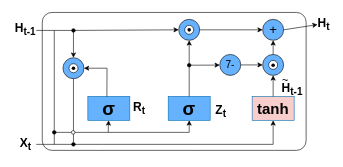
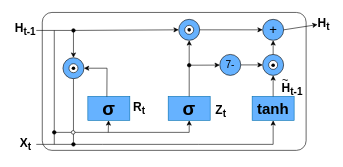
  <mxCell id="0" />
  <mxCell id="1" parent="0" />
  <mxCell id="2" value="" style="rounded=1;whiteSpace=wrap;html=1;arcSize=7;" parent="1" vertex="1"><mxGeometry x="70" y="20" width="440" height="230" as="geometry" /></mxCell>
  <mxCell id="3" value="&lt;font style=&quot;font-size: 31px;&quot;&gt;σ&lt;/font&gt;" style="rounded=0;whiteSpace=wrap;html=1;fillColor=#66B2FF;fontColor=#000000;strokeColor=#006EAF;fontStyle=1" parent="1" vertex="1"><mxGeometry x="280" y="160" width="70" height="40" as="geometry" /></mxCell>
  <mxCell id="4" value="&lt;font style=&quot;font-size: 31px;&quot;&gt;σ&lt;/font&gt;" style="rounded=0;whiteSpace=wrap;html=1;fillColor=#66B2FF;fontColor=#000000;strokeColor=#006EAF;fontStyle=1" parent="1" vertex="1"><mxGeometry x="146" y="160" width="70" height="40" as="geometry" /></mxCell>
- <mxCell id="5" value="&lt;font style=&quot;font-size: 25px;&quot;&gt;&lt;b&gt;&lt;font style=&quot;font-size: 25px;&quot;&gt;tan&lt;/font&gt;&lt;font style=&quot;font-size: 25px;&quot;&gt;h&lt;/font&gt;&lt;/b&gt;&lt;/font&gt;" style="rounded=0;whiteSpace=wrap;html=1;fillColor=#f8cecc;fontColor=#000000;strokeColor=#006EAF;fontStyle=0;" parent="1" vertex="1"><mxGeometry x="420" y="160" width="70" height="40" as="geometry" /></mxCell>
+ <mxCell id="5" value="&lt;font style=&quot;font-size: 25px;&quot;&gt;&lt;b&gt;&lt;font style=&quot;font-size: 25px;&quot;&gt;tan&lt;/font&gt;&lt;font style=&quot;font-size: 25px;&quot;&gt;h&lt;/font&gt;&lt;/b&gt;&lt;/font&gt;" style="rounded=0;whiteSpace=wrap;html=1;fillColor=#66B2FF;fontColor=#000000;strokeColor=#006EAF;fontStyle=0" parent="1" vertex="1"><mxGeometry x="420" y="160" width="70" height="40" as="geometry" /></mxCell>
  <mxCell id="6" value="&lt;font style=&quot;font-size: 20px;&quot;&gt;&lt;b style=&quot;border-color: var(--border-color);&quot;&gt;H&lt;sub style=&quot;border-color: var(--border-color);&quot;&gt;t-1&lt;/sub&gt;&lt;/b&gt;&lt;/font&gt;" style="text;html=1;strokeColor=none;fillColor=none;align=center;verticalAlign=middle;whiteSpace=wrap;rounded=0;fontStyle=1;fontSize=17;" parent="1" vertex="1"><mxGeometry x="20" y="35.25" width="44" height="26" as="geometry" /></mxCell>
  <mxCell id="7" value="" style="endArrow=classic;html=1;rounded=0;entryX=0;entryY=0.5;entryDx=0;entryDy=0;" parent="1" target="8" edge="1"><mxGeometry width="50" height="50" relative="1" as="geometry"><mxPoint x="122" y="50" as="sourcePoint" /><mxPoint x="150" y="50" as="targetPoint" /></mxGeometry></mxCell>
  <mxCell id="8" value="" style="ellipse;whiteSpace=wrap;html=1;aspect=fixed;fillColor=#66B2FF;" parent="1" vertex="1"><mxGeometry x="297.5" y="31.5" width="35" height="35" as="geometry" /></mxCell>
  <mxCell id="9" value="" style="ellipse;whiteSpace=wrap;html=1;aspect=fixed;" parent="1" vertex="1"><mxGeometry x="307.5" y="41.5" width="15" height="15" as="geometry" /></mxCell>
  <mxCell id="10" value="" style="shape=waypoint;sketch=0;fillStyle=solid;size=6;pointerEvents=1;points=[];fillColor=none;resizable=0;rotatable=0;perimeter=centerPerimeter;snapToPoint=1;" parent="1" vertex="1"><mxGeometry x="305" y="39" width="20" height="20" as="geometry" /></mxCell>
  <mxCell id="11" value="&lt;b style=&quot;font-size: 20px;&quot;&gt;H&lt;sub&gt;t-1&lt;/sub&gt;&lt;/b&gt;" style="text;html=1;strokeColor=none;fillColor=none;align=center;verticalAlign=middle;whiteSpace=wrap;rounded=0;" parent="1" vertex="1"><mxGeometry x="456.5" y="133" width="60" height="30" as="geometry" /></mxCell>
  <mxCell id="12" value="&lt;font style=&quot;font-size: 18px;&quot;&gt;~&lt;/font&gt;" style="text;html=1;strokeColor=none;fillColor=none;align=center;verticalAlign=middle;whiteSpace=wrap;rounded=0;" parent="1" vertex="1"><mxGeometry x="431.5" y="118" width="87" height="31" as="geometry" /></mxCell>
  <mxCell id="13" value="" style="endArrow=classic;html=1;rounded=0;entryX=0.5;entryY=1;entryDx=0;entryDy=0;" parent="1" target="5" edge="1"><mxGeometry width="50" height="50" relative="1" as="geometry"><mxPoint x="120" y="240" as="sourcePoint" /><mxPoint x="455" y="270" as="targetPoint" /><Array as="points"><mxPoint x="170" y="240" /><mxPoint x="330" y="240" /><mxPoint x="455" y="240" /></Array></mxGeometry></mxCell>
  <mxCell id="14" value="&lt;b style=&quot;font-size: 20px;&quot;&gt;X&lt;sub&gt;t&lt;/sub&gt;&lt;/b&gt;" style="text;html=1;strokeColor=none;fillColor=none;align=center;verticalAlign=middle;whiteSpace=wrap;rounded=0;" parent="1" vertex="1"><mxGeometry x="24.5" y="223" width="35" height="33" as="geometry" /></mxCell>
  <mxCell id="15" value="&lt;font style=&quot;font-size: 22px;&quot;&gt;+&lt;/font&gt;" style="ellipse;whiteSpace=wrap;html=1;aspect=fixed;fillColor=#66B2FF;" parent="1" vertex="1"><mxGeometry x="437.5" y="31.5" width="35" height="35" as="geometry" /></mxCell>
  <mxCell id="16" value="" style="endArrow=classic;html=1;rounded=0;exitX=1;exitY=0.5;exitDx=0;exitDy=0;entryX=0;entryY=0.5;entryDx=0;entryDy=0;" parent="1" source="8" target="15" edge="1"><mxGeometry width="50" height="50" relative="1" as="geometry"><mxPoint x="230" y="170" as="sourcePoint" /><mxPoint x="280" y="120" as="targetPoint" /></mxGeometry></mxCell>
  <mxCell id="17" value="" style="endArrow=classic;html=1;rounded=0;exitX=1;exitY=0.5;exitDx=0;exitDy=0;" parent="1" source="15" target="18" edge="1"><mxGeometry width="50" height="50" relative="1" as="geometry"><mxPoint x="230" y="170" as="sourcePoint" /><mxPoint x="550" y="50" as="targetPoint" /></mxGeometry></mxCell>
  <mxCell id="18" value="&lt;b style=&quot;font-size: 20px;&quot;&gt;H&lt;sub&gt;t&lt;/sub&gt;&lt;/b&gt;" style="text;html=1;strokeColor=none;fillColor=none;align=center;verticalAlign=middle;whiteSpace=wrap;rounded=0;" parent="1" vertex="1"><mxGeometry x="529" y="27.25" width="21" height="22.75" as="geometry" /></mxCell>
  <mxCell id="19" value="" style="ellipse;whiteSpace=wrap;html=1;aspect=fixed;fillColor=#66B2FF;" parent="1" vertex="1"><mxGeometry x="437.5" y="90" width="35" height="35" as="geometry" /></mxCell>
  <mxCell id="20" value="" style="ellipse;whiteSpace=wrap;html=1;aspect=fixed;" parent="1" vertex="1"><mxGeometry x="447.5" y="100" width="15" height="15" as="geometry" /></mxCell>
  <mxCell id="21" value="" style="shape=waypoint;sketch=0;fillStyle=solid;size=6;pointerEvents=1;points=[];fillColor=none;resizable=0;rotatable=0;perimeter=centerPerimeter;snapToPoint=1;" parent="1" vertex="1"><mxGeometry x="445" y="98" width="20" height="20" as="geometry" /></mxCell>
  <mxCell id="22" value="" style="endArrow=classic;html=1;rounded=0;exitX=0.5;exitY=0;exitDx=0;exitDy=0;entryX=0.5;entryY=1;entryDx=0;entryDy=0;" parent="1" source="19" target="15" edge="1"><mxGeometry width="50" height="50" relative="1" as="geometry"><mxPoint x="230" y="170" as="sourcePoint" /><mxPoint x="453" y="70" as="targetPoint" /></mxGeometry></mxCell>
  <mxCell id="23" value="" style="endArrow=classic;html=1;rounded=0;exitX=0.5;exitY=0;exitDx=0;exitDy=0;entryX=0.5;entryY=1;entryDx=0;entryDy=0;" parent="1" source="5" target="19" edge="1"><mxGeometry width="50" height="50" relative="1" as="geometry"><mxPoint x="240" y="180" as="sourcePoint" /><mxPoint x="290" y="130" as="targetPoint" /></mxGeometry></mxCell>
  <mxCell id="24" value="&lt;font style=&quot;font-size: 17px;&quot;&gt;7-&lt;/font&gt;" style="ellipse;whiteSpace=wrap;html=1;aspect=fixed;fillColor=#66B2FF;" parent="1" vertex="1"><mxGeometry x="366" y="90" width="35" height="35" as="geometry" /></mxCell>
  <mxCell id="25" value="" style="endArrow=classic;html=1;rounded=0;exitX=1;exitY=0.5;exitDx=0;exitDy=0;entryX=0;entryY=0.5;entryDx=0;entryDy=0;" parent="1" source="24" target="19" edge="1"><mxGeometry width="50" height="50" relative="1" as="geometry"><mxPoint x="250" y="190" as="sourcePoint" /><mxPoint x="300" y="140" as="targetPoint" /></mxGeometry></mxCell>
  <mxCell id="26" value="" style="endArrow=classic;html=1;rounded=0;exitX=0.5;exitY=0;exitDx=0;exitDy=0;entryX=0.5;entryY=1;entryDx=0;entryDy=0;" parent="1" source="3" target="8" edge="1"><mxGeometry width="50" height="50" relative="1" as="geometry"><mxPoint x="250" y="190" as="sourcePoint" /><mxPoint x="300" y="140" as="targetPoint" /></mxGeometry></mxCell>
  <mxCell id="27" value="" style="endArrow=classic;html=1;rounded=0;exitX=0.453;exitY=0.008;exitDx=0;exitDy=0;exitPerimeter=0;entryX=1;entryY=0.5;entryDx=0;entryDy=0;" parent="1" source="4" target="28" edge="1"><mxGeometry width="50" height="50" relative="1" as="geometry"><mxPoint x="100" y="265" as="sourcePoint" /><mxPoint x="200" y="135" as="targetPoint" /><Array as="points"><mxPoint x="178" y="113" /></Array></mxGeometry></mxCell>
  <mxCell id="28" value="" style="ellipse;whiteSpace=wrap;html=1;aspect=fixed;fillColor=#66B2FF;" parent="1" vertex="1"><mxGeometry x="104.5" y="95.5" width="35" height="35" as="geometry" /></mxCell>
  <mxCell id="29" value="" style="ellipse;whiteSpace=wrap;html=1;aspect=fixed;" parent="1" vertex="1"><mxGeometry x="114.5" y="105.5" width="15" height="15" as="geometry" /></mxCell>
  <mxCell id="30" value="" style="shape=waypoint;sketch=0;fillStyle=solid;size=6;pointerEvents=1;points=[];fillColor=none;resizable=0;rotatable=0;perimeter=centerPerimeter;snapToPoint=1;" parent="1" vertex="1"><mxGeometry x="112" y="103" width="20" height="20" as="geometry" /></mxCell>
  <mxCell id="31" value="" style="endArrow=classic;html=1;rounded=0;entryX=0.5;entryY=1;entryDx=0;entryDy=0;" parent="1" target="3" edge="1"><mxGeometry width="50" height="50" relative="1" as="geometry"><mxPoint x="90" y="220" as="sourcePoint" /><mxPoint x="210" y="180" as="targetPoint" /><Array as="points"><mxPoint x="90" y="220" /><mxPoint x="315" y="220" /></Array></mxGeometry></mxCell>
  <mxCell id="32" value="" style="endArrow=classic;html=1;rounded=0;entryX=0;entryY=0.5;entryDx=0;entryDy=0;startArrow=oval;startFill=1;" parent="1" edge="1"><mxGeometry width="50" height="50" relative="1" as="geometry"><mxPoint x="315" y="108" as="sourcePoint" /><mxPoint x="366" y="107.81" as="targetPoint" /></mxGeometry></mxCell>
  <mxCell id="33" value="&lt;b style=&quot;font-size: 20px;&quot;&gt;Z&lt;sub&gt;t&lt;/sub&gt;&lt;/b&gt;" style="text;html=1;strokeColor=none;fillColor=none;align=center;verticalAlign=middle;whiteSpace=wrap;rounded=0;" parent="1" vertex="1"><mxGeometry x="337.75" y="170" width="60" height="30" as="geometry" /></mxCell>
  <mxCell id="34" value="" style="endArrow=oval;html=1;rounded=0;endFill=1;" parent="1" edge="1"><mxGeometry width="50" height="50" relative="1" as="geometry"><mxPoint x="90" y="50" as="sourcePoint" /><mxPoint x="90" y="220" as="targetPoint" /><Array as="points" /></mxGeometry></mxCell>
  <mxCell id="35" value="" style="endArrow=none;html=1;rounded=0;exitX=0.5;exitY=0;exitDx=0;exitDy=0;endFill=0;startArrow=classic;startFill=1;" parent="1" source="28" edge="1"><mxGeometry width="50" height="50" relative="1" as="geometry"><mxPoint x="110" y="180" as="sourcePoint" /><mxPoint x="122" y="50" as="targetPoint" /></mxGeometry></mxCell>
  <mxCell id="36" value="" style="endArrow=oval;html=1;rounded=0;exitX=0.5;exitY=1;exitDx=0;exitDy=0;endFill=1;" parent="1" source="28" edge="1"><mxGeometry width="50" height="50" relative="1" as="geometry"><mxPoint x="170" y="230" as="sourcePoint" /><mxPoint x="122" y="240" as="targetPoint" /></mxGeometry></mxCell>
  <mxCell id="37" value="" style="endArrow=none;html=1;rounded=0;endFill=0;" parent="1" edge="1"><mxGeometry width="50" height="50" relative="1" as="geometry"><mxPoint x="60" y="240" as="sourcePoint" /><mxPoint x="120" y="240" as="targetPoint" /></mxGeometry></mxCell>
  <mxCell id="38" value="&lt;b style=&quot;font-size: 20px;&quot;&gt;R&lt;sub&gt;t&lt;/sub&gt;&lt;/b&gt;" style="text;html=1;strokeColor=none;fillColor=none;align=center;verticalAlign=middle;whiteSpace=wrap;rounded=0;" parent="1" vertex="1"><mxGeometry x="202.12" y="165" width="60" height="30" as="geometry" /></mxCell>
  <mxCell id="39" value="" style="endArrow=oval;html=1;rounded=0;entryDx=0;entryDy=0;endFill=1;" parent="1" edge="1"><mxGeometry width="50" height="50" relative="1" as="geometry"><mxPoint x="60" y="50" as="sourcePoint" /><mxPoint x="122" y="50" as="targetPoint" /></mxGeometry></mxCell>
  <mxCell id="40" value="" style="endArrow=classic;html=1;rounded=0;" parent="1" target="4" edge="1"><mxGeometry width="50" height="50" relative="1" as="geometry"><mxPoint x="180" y="220" as="sourcePoint" /><mxPoint x="290" y="140" as="targetPoint" /></mxGeometry></mxCell>
  <mxCell id="41" value="" style="ellipse;whiteSpace=wrap;html=1;aspect=fixed;" parent="1" vertex="1"><mxGeometry x="118.5" y="217" width="6" height="6" as="geometry" /></mxCell>
  <mxCell id="42" value="" style="endArrow=none;html=1;rounded=0;" parent="1" edge="1"><mxGeometry width="50" height="50" relative="1" as="geometry"><mxPoint x="90" y="240" as="sourcePoint" /><mxPoint x="90" y="220" as="targetPoint" /></mxGeometry></mxCell>
